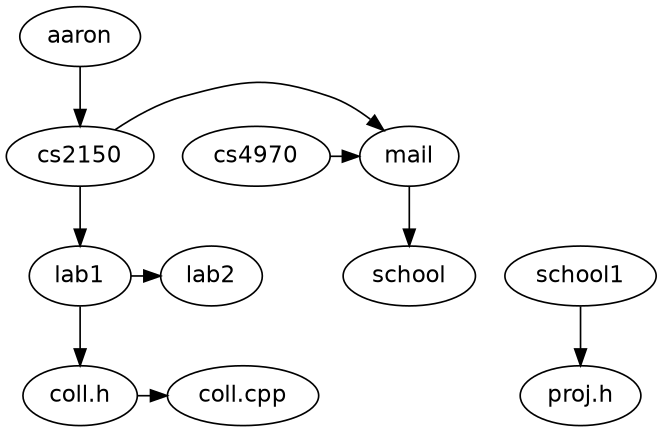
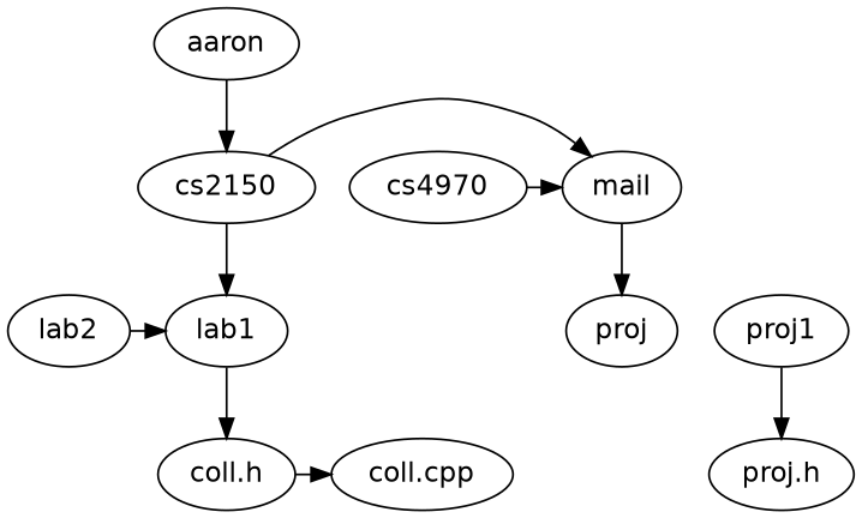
  digraph {
    fontname=Helvetica
    node [fontname=Helvetica]
    edge [fontname=Helvetica]
    cs2150
    cs4970
    mail
    lab1
    lab2
-   proj1 [label=school1]
+   proj1
    n7 [label="proj.h"]
    n8 [label="coll.h"]
    n9 [label="coll.cpp"]
-   school
+   school [label=proj]
    aaron
    subgraph sub_1 {
      rank=same
      cs2150
      cs4970
      mail
    }
    subgraph sub_2 {
      rank=same
      lab1
      lab2
      proj1
    }
    subgraph sub_3 {
      rank=same
      n7
      n8
      n9
    }
    cs2150 -> mail
    cs2150 -> lab1
    cs4970 -> mail
    mail -> school
-   lab1 -> lab2
+   lab2 -> lab1
    lab1 -> n8
    proj1 -> n7
    n8 -> n9
    aaron -> cs2150
  }
